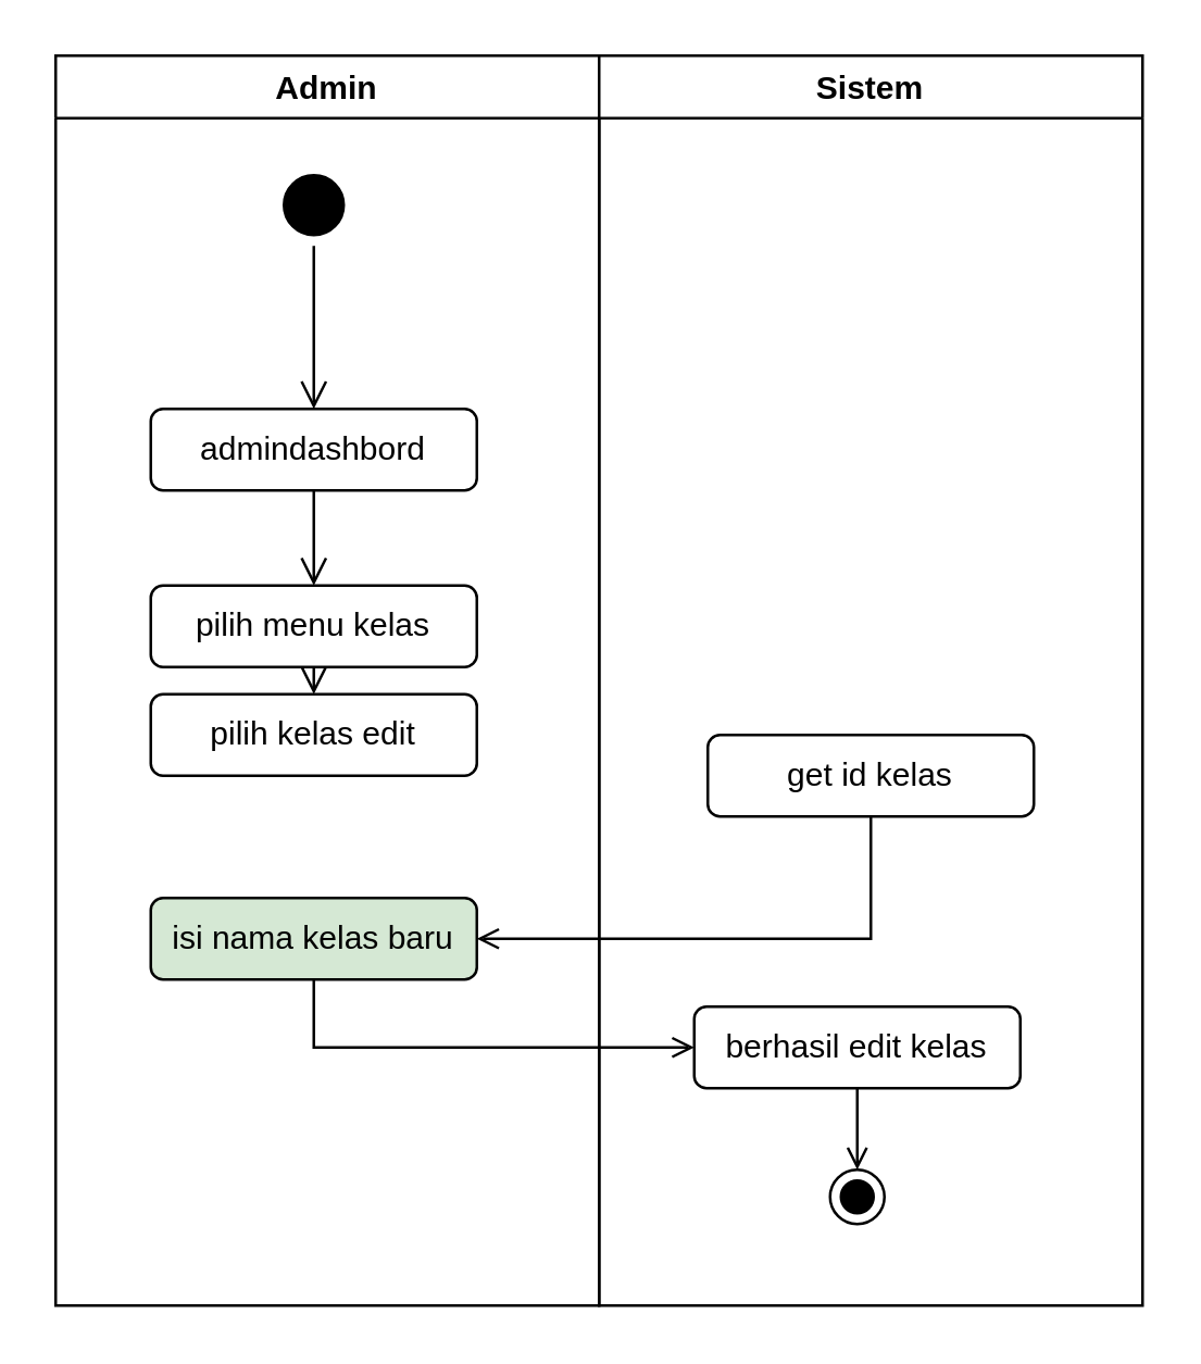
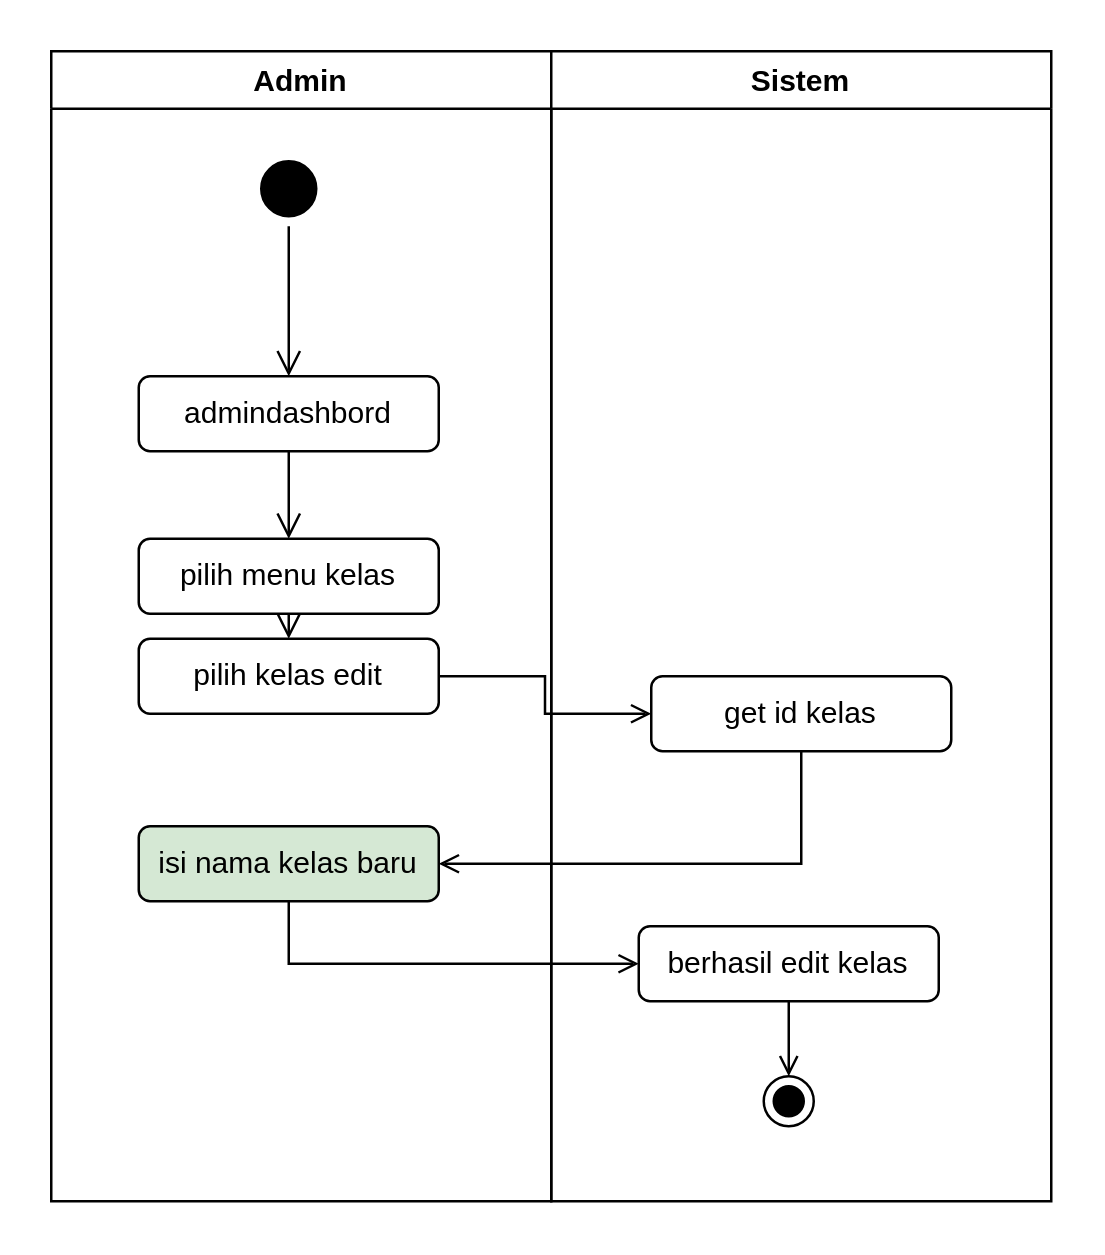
  <mxCell id="0" />
  <mxCell id="1" parent="0" />
  <mxCell id="2" value="Admin" style="swimlane;" vertex="1" parent="1"><mxGeometry x="20" y="20" width="200" height="460" as="geometry" /></mxCell>
  <mxCell id="3" value="" style="ellipse;html=1;shape=startState;fillColor=#000000;strokeColor=#000000;" vertex="1" parent="2"><mxGeometry x="80" y="40" width="30" height="30" as="geometry" /></mxCell>
  <mxCell id="4" value="" style="edgeStyle=orthogonalEdgeStyle;html=1;verticalAlign=bottom;endArrow=open;endSize=8;strokeColor=#000000;rounded=0;" edge="1" parent="2" source="3"><mxGeometry relative="1" as="geometry"><mxPoint x="95" y="130" as="targetPoint" /></mxGeometry></mxCell>
  <mxCell id="5" value="admindashbord" style="rounded=1;whiteSpace=wrap;html=1;strokeColor=#000000;" vertex="1" parent="2"><mxGeometry x="35" y="130" width="120" height="30" as="geometry" /></mxCell>
  <mxCell id="6" value="pilih menu kelas" style="rounded=1;whiteSpace=wrap;html=1;strokeColor=#000000;" vertex="1" parent="2"><mxGeometry x="35" y="195" width="120" height="30" as="geometry" /></mxCell>
  <mxCell id="7" value="" style="edgeStyle=orthogonalEdgeStyle;html=1;verticalAlign=bottom;endArrow=open;endSize=8;strokeColor=#000000;rounded=0;entryX=0.5;entryY=0;entryDx=0;entryDy=0;exitX=0.5;exitY=1;exitDx=0;exitDy=0;" edge="1" parent="2" source="5" target="6"><mxGeometry relative="1" as="geometry"><mxPoint x="105" y="140" as="targetPoint" /><mxPoint x="105" y="80" as="sourcePoint" /></mxGeometry></mxCell>
  <mxCell id="8" value="pilih kelas edit" style="rounded=1;whiteSpace=wrap;html=1;strokeColor=#000000;" vertex="1" parent="2"><mxGeometry x="35" y="235" width="120" height="30" as="geometry" /></mxCell>
  <mxCell id="9" value="" style="edgeStyle=orthogonalEdgeStyle;html=1;verticalAlign=bottom;endArrow=open;endSize=8;strokeColor=#000000;rounded=0;entryX=0.5;entryY=0;entryDx=0;entryDy=0;exitX=0.5;exitY=1;exitDx=0;exitDy=0;" edge="1" parent="2" source="6" target="8"><mxGeometry relative="1" as="geometry"><mxPoint x="105" y="205" as="targetPoint" /><mxPoint x="100" y="230" as="sourcePoint" /></mxGeometry></mxCell>
  <mxCell id="10" value="isi nama kelas baru" style="rounded=1;whiteSpace=wrap;html=1;strokeColor=#000000;fillColor=#d5e8d4;" vertex="1" parent="2"><mxGeometry x="35" y="310" width="120" height="30" as="geometry" /></mxCell>
  <mxCell id="11" value="Sistem" style="swimlane;" vertex="1" parent="1"><mxGeometry x="220" y="20" width="200" height="460" as="geometry" /></mxCell>
  <mxCell id="12" value="" style="ellipse;html=1;shape=endState;fillColor=#000000;strokeColor=#000000;" vertex="1" parent="11"><mxGeometry x="85" y="410" width="20" height="20" as="geometry" /></mxCell>
  <mxCell id="13" value="get id kelas" style="rounded=1;whiteSpace=wrap;html=1;strokeColor=#000000;" vertex="1" parent="11"><mxGeometry x="40" y="250" width="120" height="30" as="geometry" /></mxCell>
  <mxCell id="14" style="edgeStyle=orthogonalEdgeStyle;rounded=0;orthogonalLoop=1;jettySize=auto;html=1;exitX=0.5;exitY=1;exitDx=0;exitDy=0;endArrow=open;endFill=0;" edge="1" parent="11" source="15" target="12"><mxGeometry relative="1" as="geometry" /></mxCell>
  <mxCell id="15" value="berhasil edit kelas" style="rounded=1;whiteSpace=wrap;html=1;strokeColor=#000000;" vertex="1" parent="11"><mxGeometry x="35" y="350" width="120" height="30" as="geometry" /></mxCell>
+ <mxCell id="16" style="edgeStyle=orthogonalEdgeStyle;rounded=0;orthogonalLoop=1;jettySize=auto;html=1;exitX=1;exitY=0.5;exitDx=0;exitDy=0;endArrow=open;endFill=0;" edge="1" parent="1" source="8" target="13"><mxGeometry relative="1" as="geometry" /></mxCell>
  <mxCell id="17" style="edgeStyle=orthogonalEdgeStyle;rounded=0;orthogonalLoop=1;jettySize=auto;html=1;exitX=0.5;exitY=1;exitDx=0;exitDy=0;entryX=1;entryY=0.5;entryDx=0;entryDy=0;endArrow=open;endFill=0;" edge="1" parent="1" source="13" target="10"><mxGeometry relative="1" as="geometry" /></mxCell>
  <mxCell id="18" style="edgeStyle=orthogonalEdgeStyle;rounded=0;orthogonalLoop=1;jettySize=auto;html=1;exitX=0.5;exitY=1;exitDx=0;exitDy=0;entryX=0;entryY=0.5;entryDx=0;entryDy=0;endArrow=open;endFill=0;" edge="1" parent="1" source="10" target="15"><mxGeometry relative="1" as="geometry" /></mxCell>
